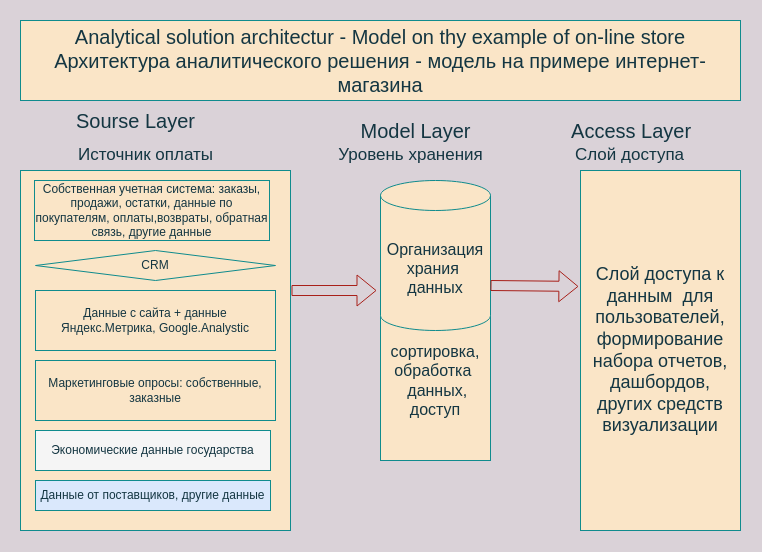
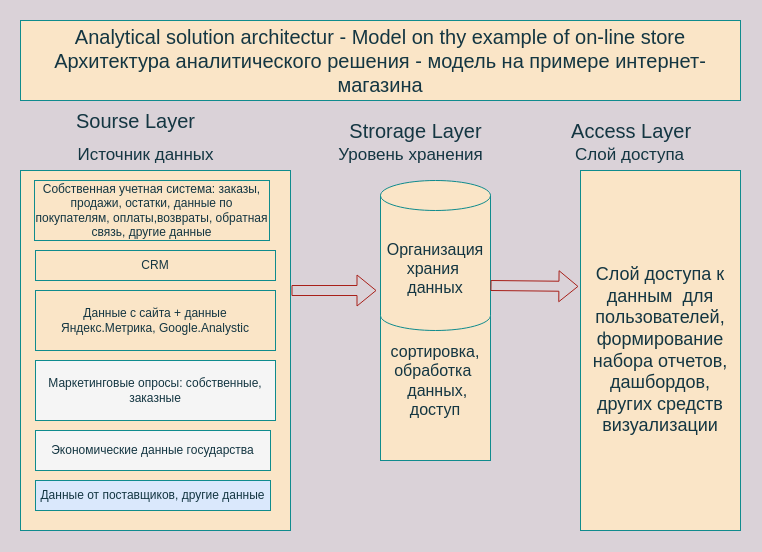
  <mxCell id="0" />
  <mxCell id="1" parent="0" />
  <mxCell id="2" value="&lt;font style=&quot;font-size: 20px&quot;&gt;Analytical solution architectur - Model on thу example of on-line store Архитектура аналитического решения - модель на примере интернет-магазина&lt;/font&gt;" style="whiteSpace=wrap;html=1;fillColor=#FAE5C7;strokeColor=#0F8B8D;fontColor=#143642;" vertex="1" parent="1"><mxGeometry x="20" y="20" width="720" height="80" as="geometry" /></mxCell>
  <mxCell id="3" value="" style="whiteSpace=wrap;html=1;direction=south;align=left;fillColor=#FAE5C7;strokeColor=#0F8B8D;fontColor=#143642;" vertex="1" parent="1"><mxGeometry x="20" y="170" width="270" height="360" as="geometry" /></mxCell>
  <mxCell id="4" value="Слой доступа к данным&amp;nbsp; для пользователей, формирование набора отчетов, дашбордов, &lt;br style=&quot;font-size: 18px;&quot;&gt;других средств визуализации" style="whiteSpace=wrap;html=1;direction=south;fillColor=#FAE5C7;strokeColor=#0F8B8D;fontColor=#143642;fontSize=18;labelPosition=center;verticalLabelPosition=middle;align=center;verticalAlign=middle;" vertex="1" parent="1"><mxGeometry x="580" y="170" width="160" height="360" as="geometry" /></mxCell>
  <mxCell id="5" value="&lt;font style=&quot;font-size: 20px&quot;&gt;Sourse Layer&lt;/font&gt;" style="text;html=1;align=center;verticalAlign=middle;resizable=0;points=[];autosize=1;fontColor=#143642;" vertex="1" parent="1"><mxGeometry x="70" y="110" width="130" height="20" as="geometry" /></mxCell>
- <mxCell id="6" value="&lt;font style=&quot;font-size: 20px&quot;&gt;Model Layer&lt;/font&gt;" style="text;html=1;align=center;verticalAlign=middle;resizable=0;points=[];autosize=1;fontColor=#143642;" vertex="1" parent="1"><mxGeometry x="340" y="120" width="150" height="20" as="geometry" /></mxCell>
+ <mxCell id="6" value="&lt;font style=&quot;font-size: 20px&quot;&gt;Strorage Layer&lt;/font&gt;" style="text;html=1;align=center;verticalAlign=middle;resizable=0;points=[];autosize=1;fontColor=#143642;" vertex="1" parent="1"><mxGeometry x="340" y="120" width="150" height="20" as="geometry" /></mxCell>
  <mxCell id="7" value="&lt;font style=&quot;font-size: 20px&quot;&gt;&amp;nbsp; &amp;nbsp; Access Layer&lt;/font&gt;" style="text;html=1;align=center;verticalAlign=middle;resizable=0;points=[];autosize=1;fontColor=#143642;" vertex="1" parent="1"><mxGeometry x="540" y="120" width="160" height="20" as="geometry" /></mxCell>
  <mxCell id="8" value="Данные с сайта + данные Яндекс.Метрика, Google.Analystic" style="whiteSpace=wrap;html=1;fillColor=#FAE5C7;strokeColor=#0F8B8D;fontColor=#143642;" vertex="1" parent="1"><mxGeometry x="35" y="290" width="240" height="60" as="geometry" /></mxCell>
- <mxCell id="9" value="CRM" style="rhombus;whiteSpace=wrap;html=1;fillColor=#FAE5C7;strokeColor=#0F8B8D;fontColor=#143642;" vertex="1" parent="1"><mxGeometry x="35" y="250" width="240" height="30" as="geometry" /></mxCell>
+ <mxCell id="9" value="CRM" style="whiteSpace=wrap;html=1;fillColor=#FAE5C7;strokeColor=#0F8B8D;fontColor=#143642;" vertex="1" parent="1"><mxGeometry x="35" y="250" width="240" height="30" as="geometry" /></mxCell>
  <mxCell id="10" value="Экономические данные государства" style="whiteSpace=wrap;html=1;fillColor=#f5f5f5;strokeColor=#0F8B8D;fontColor=#143642;" vertex="1" parent="1"><mxGeometry x="35" y="430" width="235" height="40" as="geometry" /></mxCell>
- <mxCell id="11" value="Маркетинговые опросы: собственные, заказные" style="whiteSpace=wrap;html=1;fillColor=#FAE5C7;strokeColor=#0F8B8D;fontColor=#143642;" vertex="1" parent="1"><mxGeometry x="35" y="360" width="240" height="60" as="geometry" /></mxCell>
+ <mxCell id="11" value="Маркетинговые опросы: собственные, заказные" style="whiteSpace=wrap;html=1;fillColor=#f5f5f5;strokeColor=#0F8B8D;fontColor=#143642;" vertex="1" parent="1"><mxGeometry x="35" y="360" width="240" height="60" as="geometry" /></mxCell>
  <mxCell id="12" value="Данные от поставщиков, другие данные" style="whiteSpace=wrap;html=1;fillColor=#dae8fc;strokeColor=#0F8B8D;fontColor=#143642;" vertex="1" parent="1"><mxGeometry x="35" y="480" width="235" height="30" as="geometry" /></mxCell>
  <mxCell id="13" value="сортировка, обработка&amp;nbsp;&lt;br style=&quot;font-size: 16px;&quot;&gt;&amp;nbsp;данных, &lt;br style=&quot;font-size: 16px;&quot;&gt;доступ" style="whiteSpace=wrap;html=1;fillColor=#FAE5C7;strokeColor=#0F8B8D;fontColor=#143642;fontSize=16;" vertex="1" parent="1"><mxGeometry x="380" y="300" width="110" height="160" as="geometry" /></mxCell>
  <mxCell id="14" value="Организация храния&amp;nbsp;&lt;br style=&quot;font-size: 16px;&quot;&gt;данных" style="shape=cylinder3;whiteSpace=wrap;html=1;boundedLbl=1;backgroundOutline=1;size=15;fillColor=#FAE5C7;strokeColor=#0F8B8D;fontColor=#143642;fontSize=16;" vertex="1" parent="1"><mxGeometry x="380" y="180" width="110" height="150" as="geometry" /></mxCell>
  <mxCell id="15" value="" style="shape=flexArrow;endArrow=classic;html=1;strokeColor=#A8201A;fontColor=#143642;labelBackgroundColor=#DAD2D8;" edge="1" parent="1"><mxGeometry width="50" height="50" relative="1" as="geometry"><mxPoint x="291" y="290" as="sourcePoint" /><mxPoint x="376" y="290" as="targetPoint" /></mxGeometry></mxCell>
  <mxCell id="16" value="" style="shape=flexArrow;endArrow=classic;html=1;entryX=0.322;entryY=1.013;entryDx=0;entryDy=0;entryPerimeter=0;exitX=1;exitY=0;exitDx=0;exitDy=105;exitPerimeter=0;strokeColor=#A8201A;fontColor=#143642;labelBackgroundColor=#DAD2D8;" edge="1" parent="1" source="14" target="4"><mxGeometry width="50" height="50" relative="1" as="geometry"><mxPoint x="420" y="310" as="sourcePoint" /><mxPoint x="470" y="260" as="targetPoint" /></mxGeometry></mxCell>
  <mxCell id="17" value="Уровень хранения" style="text;html=1;align=center;verticalAlign=middle;resizable=0;points=[];autosize=1;fontSize=17;fontColor=#143642;" vertex="1" parent="1"><mxGeometry x="330" y="140" width="160" height="30" as="geometry" /></mxCell>
- <mxCell id="18" value="Источник оплаты" style="text;html=1;align=center;verticalAlign=middle;resizable=0;points=[];autosize=1;fontSize=17;fontColor=#143642;" vertex="1" parent="1"><mxGeometry x="70" y="140" width="150" height="30" as="geometry" /></mxCell>
+ <mxCell id="18" value="Источник данных" style="text;html=1;align=center;verticalAlign=middle;resizable=0;points=[];autosize=1;fontSize=17;fontColor=#143642;" vertex="1" parent="1"><mxGeometry x="70" y="140" width="150" height="30" as="geometry" /></mxCell>
  <mxCell id="19" value="Слой доступа" style="text;html=1;align=center;verticalAlign=middle;resizable=0;points=[];autosize=1;fontSize=17;fontColor=#143642;" vertex="1" parent="1"><mxGeometry x="569" y="140" width="120" height="30" as="geometry" /></mxCell>
  <mxCell id="20" value="Собственная учетная система: заказы, продажи, остатки, данные по покупателям, оплаты,возвраты, обратная связь, другие данные" style="whiteSpace=wrap;html=1;fillColor=#FAE5C7;strokeColor=#0F8B8D;fontColor=#143642;" vertex="1" parent="1"><mxGeometry x="34" y="180" width="235" height="60" as="geometry" /></mxCell>
